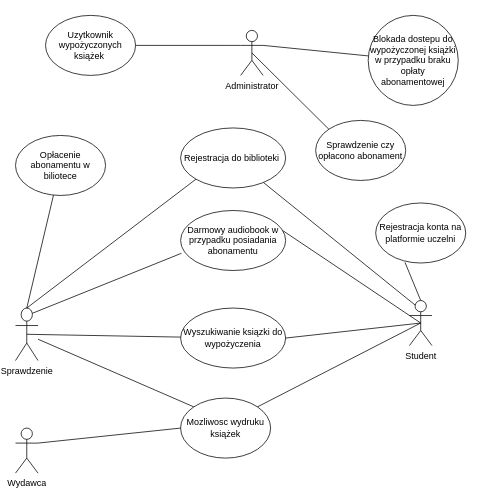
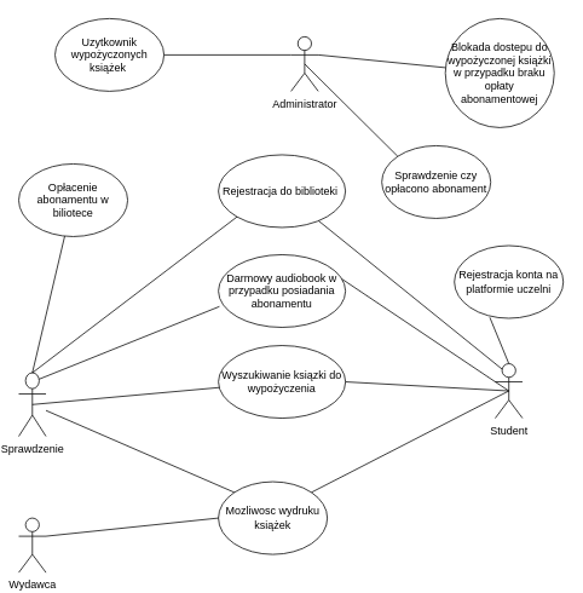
  <mxCell id="0" />
  <mxCell id="1" parent="0" />
  <mxCell id="2" value="Sprawdzenie" parent="1" vertex="1" style="shape=umlActor;verticalLabelPosition=bottom;labelBackgroundColor=#ffffff;verticalAlign=top;html=1;outlineConnect=0;"><mxGeometry as="geometry" height="70" width="30" y="410" x="20" /></mxCell>
  <mxCell id="3" value="Administrator" parent="1" vertex="1" style="shape=umlActor;verticalLabelPosition=bottom;labelBackgroundColor=#ffffff;verticalAlign=top;html=1;outlineConnect=0;"><mxGeometry as="geometry" height="60" width="30" y="40" x="320" /></mxCell>
  <mxCell id="4" value="Rejestracja do biblioteki&amp;nbsp;" parent="1" vertex="1" style="ellipse;whiteSpace=wrap;html=1;"><mxGeometry as="geometry" height="80" width="140" y="170" x="240" /></mxCell>
  <mxCell id="5" value="Opłacenie abonamentu w biliotece" parent="1" vertex="1" style="ellipse;whiteSpace=wrap;html=1;"><mxGeometry as="geometry" height="80" width="120" y="180" x="20" /></mxCell>
  <mxCell id="6" value="Sprawdzenie czy opłacono abonament" parent="1" vertex="1" style="ellipse;whiteSpace=wrap;html=1;"><mxGeometry as="geometry" height="80" width="120" y="160" x="420" /></mxCell>
  <mxCell id="7" value="Blokada dostepu do wypożyczonej książki w przypadku braku opłaty abonamentowej" parent="1" vertex="1" style="ellipse;whiteSpace=wrap;html=1;"><mxGeometry as="geometry" height="120" width="120" y="20" x="490" /></mxCell>
  <mxCell id="8" value="Student" parent="1" vertex="1" style="shape=umlActor;verticalLabelPosition=bottom;labelBackgroundColor=#ffffff;verticalAlign=top;html=1;outlineConnect=0;"><mxGeometry as="geometry" height="60" width="30" y="400" x="545" /></mxCell>
- <mxCell id="9" value="Wyszukiwanie ksiązki do wypożyczenia" parent="1" vertex="1" style="ellipse;whiteSpace=wrap;html=1;"><mxGeometry x="240" y="410" as="geometry" height="80" width="140" /></mxCell>
+ <mxCell id="9" value="Wyszukiwanie ksiązki do wypożyczenia" parent="1" vertex="1" style="ellipse;whiteSpace=wrap;html=1;"><mxGeometry as="geometry" height="80" width="140" y="380" x="240" /></mxCell>
  <mxCell id="10" value="Darmowy audiobook w przypadku posiadania abonamentu" parent="1" vertex="1" style="ellipse;whiteSpace=wrap;html=1;"><mxGeometry as="geometry" height="80" width="140" y="280" x="240" /></mxCell>
  <mxCell id="11" value="Mozliwosc wydruku książek" parent="1" vertex="1" style="ellipse;whiteSpace=wrap;html=1;"><mxGeometry as="geometry" height="80" width="120" y="530" x="240" /></mxCell>
  <mxCell id="12" value="Wydawca" parent="1" vertex="1" style="shape=umlActor;verticalLabelPosition=bottom;labelBackgroundColor=#ffffff;verticalAlign=top;html=1;outlineConnect=0;"><mxGeometry as="geometry" height="60" width="30" y="570" x="20" /></mxCell>
  <mxCell id="13" value="Rejestracja konta na platformie uczelni" parent="1" vertex="1" style="ellipse;whiteSpace=wrap;html=1;"><mxGeometry as="geometry" height="80" width="120" y="270" x="500" /></mxCell>
  <mxCell id="14" value="Uzytkownik wypożyczonych książek&amp;nbsp;" parent="1" vertex="1" style="ellipse;whiteSpace=wrap;html=1;"><mxGeometry as="geometry" height="80" width="120" y="20" x="60" /></mxCell>
  <mxCell id="15" value="" parent="1" style="endArrow=none;html=1;exitX=1;exitY=0.5;exitDx=0;exitDy=0;entryX=0;entryY=0.333;entryDx=0;entryDy=0;entryPerimeter=0;" edge="1" target="3" source="14"><mxGeometry as="geometry" height="50" width="50" relative="1"><mxPoint as="sourcePoint" y="60" x="200" /><mxPoint as="targetPoint" x="250" y="10" /></mxGeometry></mxCell>
  <mxCell id="16" value="" parent="1" style="endArrow=none;html=1;exitX=0.5;exitY=0.5;exitDx=0;exitDy=0;exitPerimeter=0;entryX=0;entryY=0;entryDx=0;entryDy=0;" edge="1" target="6" source="3"><mxGeometry as="geometry" height="50" width="50" relative="1"><mxPoint as="sourcePoint" y="70" x="390" /><mxPoint as="targetPoint" y="20" x="440" /></mxGeometry></mxCell>
  <mxCell id="17" value="" parent="1" style="endArrow=none;html=1;exitX=0.5;exitY=0;exitDx=0;exitDy=0;exitPerimeter=0;" edge="1" target="5" source="2"><mxGeometry as="geometry" height="50" width="50" relative="1"><mxPoint as="sourcePoint" y="450" x="70" /><mxPoint as="targetPoint" y="400" x="120" /></mxGeometry></mxCell>
  <mxCell id="18" value="" parent="1" style="endArrow=none;html=1;entryX=0.325;entryY=0.988;entryDx=0;entryDy=0;entryPerimeter=0;exitX=0.5;exitY=0;exitDx=0;exitDy=0;exitPerimeter=0;" edge="1" target="13" source="8"><mxGeometry as="geometry" height="50" width="50" relative="1"><mxPoint as="sourcePoint" y="410" x="470" /><mxPoint as="targetPoint" y="360" x="520" /></mxGeometry></mxCell>
  <mxCell id="19" value="" parent="1" style="endArrow=none;html=1;entryX=0;entryY=0;entryDx=0;entryDy=0;" edge="1" target="11" source="2"><mxGeometry as="geometry" height="50" width="50" relative="1"><mxPoint as="sourcePoint" y="470" x="70" /><mxPoint as="targetPoint" y="470" x="160" /></mxGeometry></mxCell>
  <mxCell id="20" value="" parent="1" style="endArrow=none;html=1;entryX=1;entryY=0.333;entryDx=0;entryDy=0;entryPerimeter=0;" edge="1" target="3" source="7"><mxGeometry as="geometry" height="50" width="50" relative="1"><mxPoint as="sourcePoint" y="300" x="430" /><mxPoint as="targetPoint" y="50" x="380" /></mxGeometry></mxCell>
  <mxCell id="21" value="" parent="1" style="endArrow=none;html=1;exitX=0.5;exitY=0;exitDx=0;exitDy=0;exitPerimeter=0;entryX=0;entryY=1;entryDx=0;entryDy=0;" edge="1" target="4" source="2"><mxGeometry as="geometry" height="50" width="50" relative="1"><mxPoint as="sourcePoint" y="210" x="640" /><mxPoint as="targetPoint" y="170" x="580" /><Array as="points" /></mxGeometry></mxCell>
  <mxCell id="22" value="" parent="1" style="endArrow=none;html=1;entryX=0.5;entryY=0.5;entryDx=0;entryDy=0;entryPerimeter=0;exitX=0.975;exitY=0.338;exitDx=0;exitDy=0;exitPerimeter=0;" edge="1" target="8" source="10"><mxGeometry as="geometry" height="50" width="50" relative="1"><mxPoint as="sourcePoint" y="560" x="550" /><mxPoint as="targetPoint" y="510" x="600" /></mxGeometry></mxCell>
  <mxCell id="23" value="" parent="1" style="endArrow=none;html=1;entryX=1;entryY=0.5;entryDx=0;entryDy=0;exitX=0.5;exitY=0.5;exitDx=0;exitDy=0;exitPerimeter=0;" edge="1" target="9" source="8"><mxGeometry as="geometry" height="50" width="50" relative="1"><mxPoint as="sourcePoint" y="430" x="550" /><mxPoint as="targetPoint" y="660" x="450" /><Array as="points" /></mxGeometry></mxCell>
  <mxCell id="24" value="" parent="1" style="endArrow=none;html=1;entryX=0.5;entryY=0.5;entryDx=0;entryDy=0;entryPerimeter=0;exitX=1;exitY=0;exitDx=0;exitDy=0;" edge="1" target="8" source="11"><mxGeometry as="geometry" height="50" width="50" relative="1"><mxPoint as="sourcePoint" y="700" x="190" /><mxPoint as="targetPoint" y="650" x="240" /></mxGeometry></mxCell>
  <mxCell id="25" value="" parent="1" style="endArrow=none;html=1;exitX=0.5;exitY=0.5;exitDx=0;exitDy=0;exitPerimeter=0;" edge="1" target="9" source="2"><mxGeometry as="geometry" height="50" width="50" relative="1"><mxPoint as="sourcePoint" y="500" x="110" /><mxPoint as="targetPoint" y="450" x="160" /></mxGeometry></mxCell>
  <mxCell id="26" value="" parent="1" style="endArrow=none;html=1;exitX=1;exitY=0.333;exitDx=0;exitDy=0;exitPerimeter=0;entryX=0;entryY=0.5;entryDx=0;entryDy=0;" edge="1" target="11" source="12"><mxGeometry as="geometry" height="50" width="50" relative="1"><mxPoint as="sourcePoint" y="630" x="80" /><mxPoint as="targetPoint" y="580" x="130" /></mxGeometry></mxCell>
  <mxCell id="27" value="" parent="1" style="endArrow=none;html=1;exitX=0.25;exitY=0.1;exitDx=0;exitDy=0;exitPerimeter=0;" edge="1" target="4" source="8"><mxGeometry as="geometry" height="50" width="50" relative="1"><mxPoint as="sourcePoint" y="160" x="210" /><mxPoint as="targetPoint" y="110" x="260" /></mxGeometry></mxCell>
  <mxCell id="28" value="" parent="1" style="endArrow=none;html=1;exitX=0.75;exitY=0.1;exitDx=0;exitDy=0;exitPerimeter=0;entryX=0.008;entryY=0.713;entryDx=0;entryDy=0;entryPerimeter=0;" edge="1" target="10" source="2"><mxGeometry as="geometry" height="50" width="50" relative="1"><mxPoint as="sourcePoint" y="420" x="110" /><mxPoint as="targetPoint" y="370" x="160" /></mxGeometry></mxCell>
